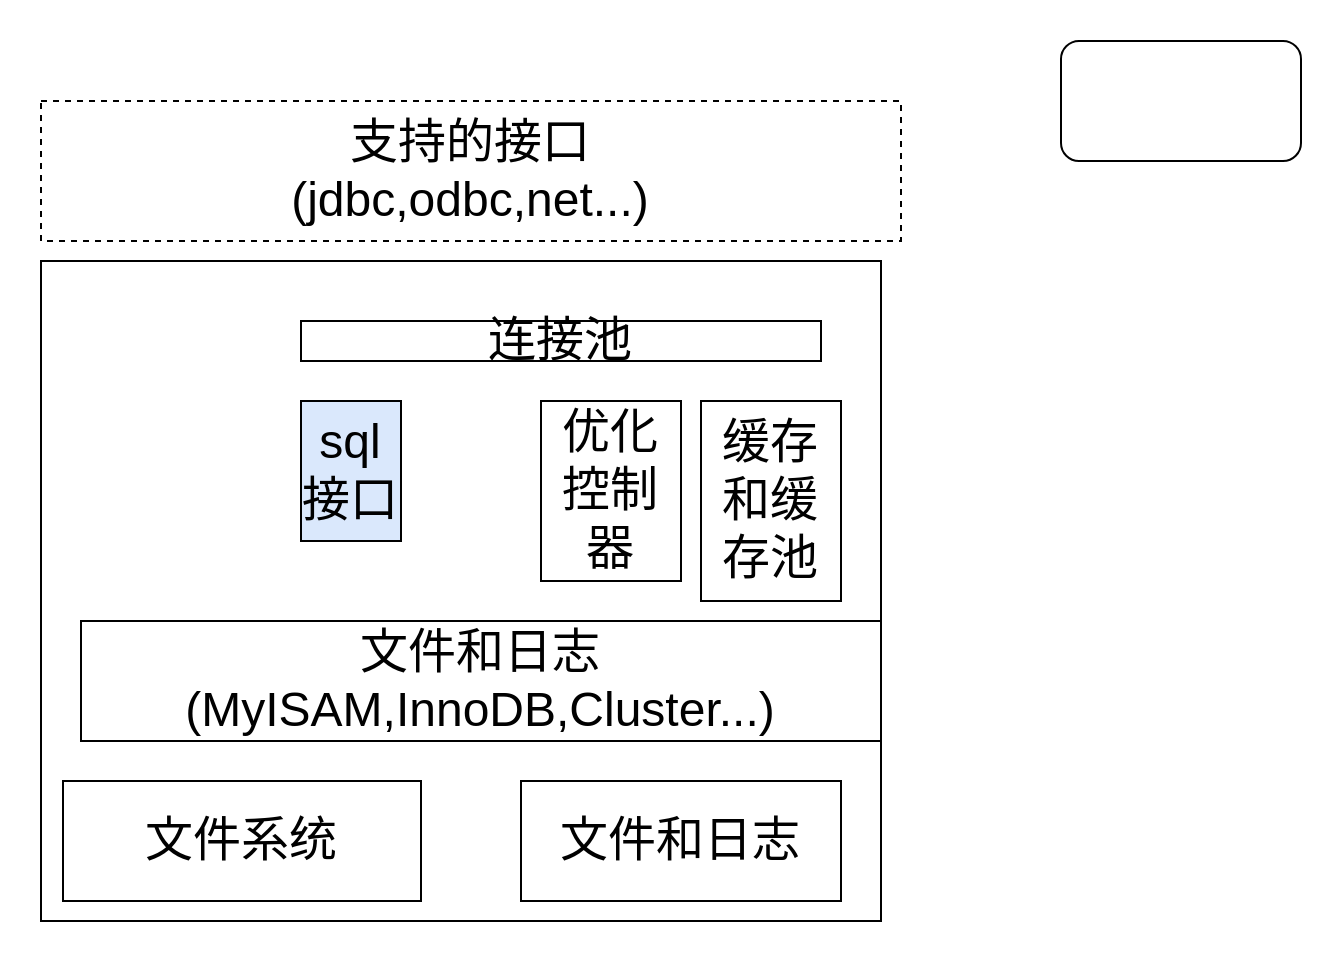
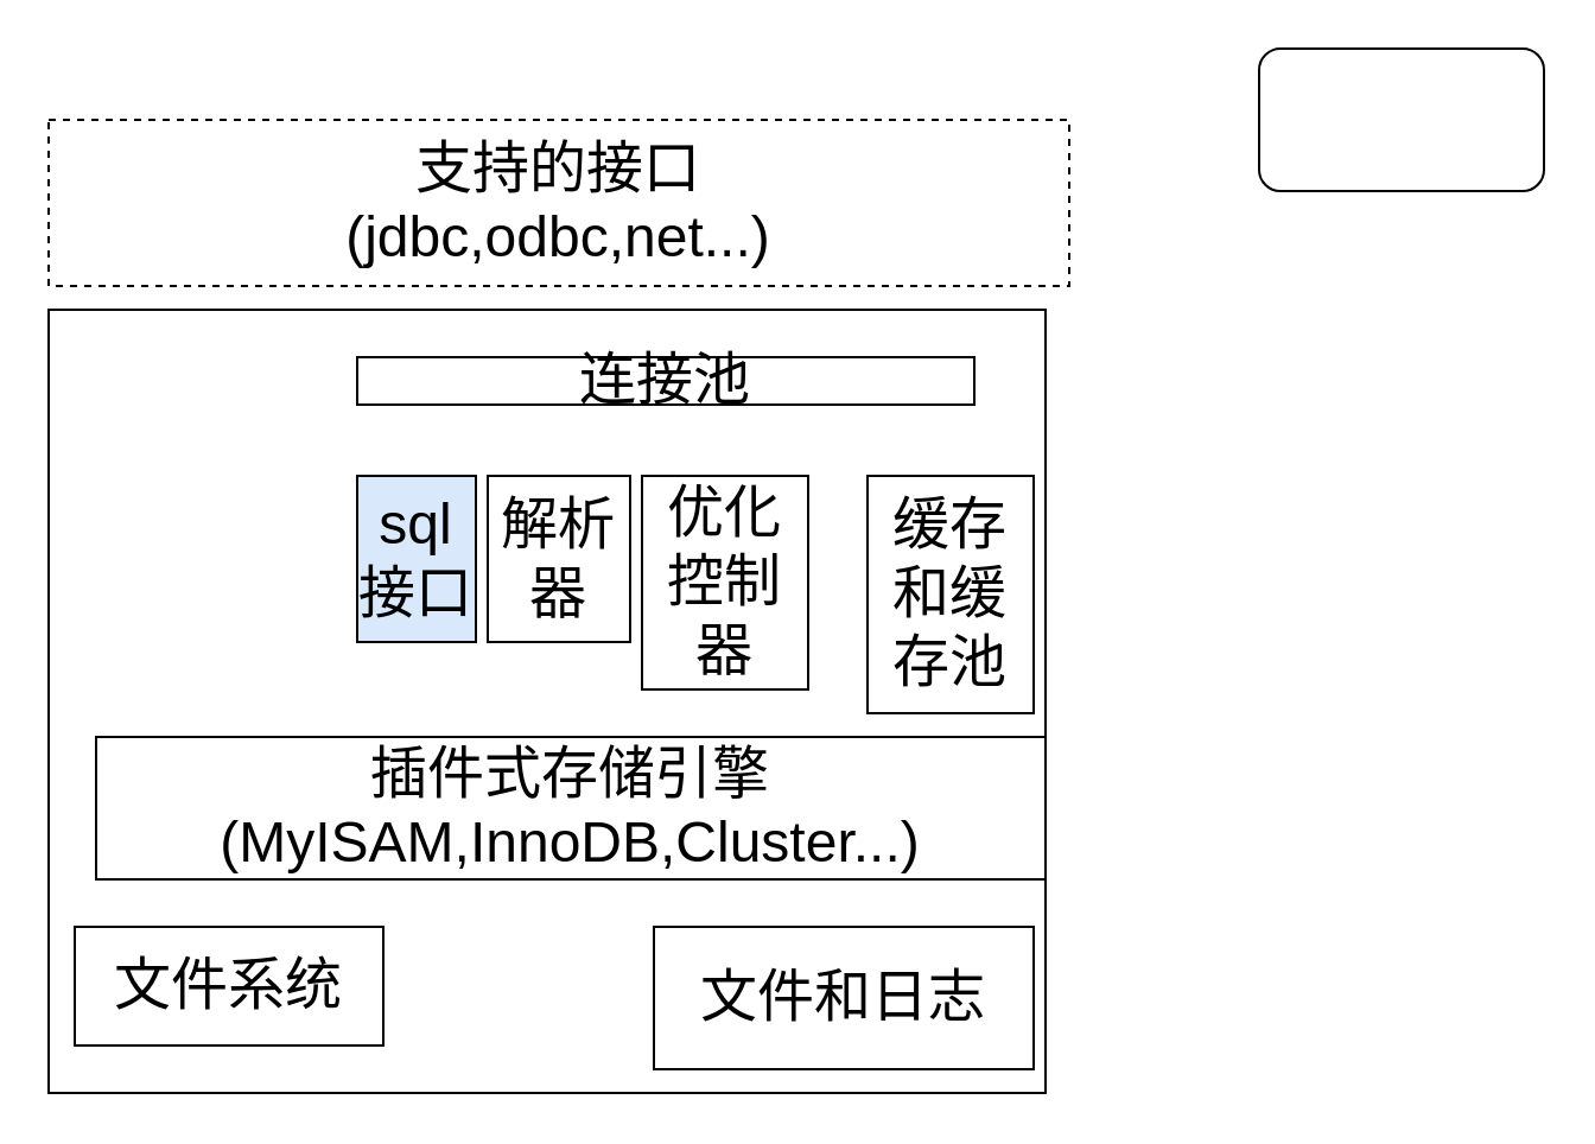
  <mxCell id="0" />
  <mxCell id="1" parent="0" />
  <mxCell id="2" value="" style="group" vertex="1" connectable="0" parent="1"><mxGeometry x="20" y="20" width="630" height="440" as="geometry" /></mxCell>
  <mxCell id="3" value="支持的接口&lt;br&gt;(jdbc,odbc,net...)" style="whiteSpace=wrap;html=1;fontSize=24;dashed=1;" parent="2" vertex="1"><mxGeometry y="30" width="430" height="70" as="geometry" /></mxCell>
  <mxCell id="4" value="" style="whiteSpace=wrap;html=1;fontSize=24;" parent="2" vertex="1"><mxGeometry y="110" width="420" height="330" as="geometry" /></mxCell>
- <mxCell id="5" value="连接池" style="whiteSpace=wrap;html=1;fontSize=24;" parent="2" vertex="1"><mxGeometry x="130" y="140" width="260" height="20" as="geometry" /></mxCell>
+ <mxCell id="5" value="连接池" style="whiteSpace=wrap;html=1;fontSize=24;" parent="2" vertex="1"><mxGeometry x="130" y="130" width="260" height="20" as="geometry" /></mxCell>
  <mxCell id="6" value="sql接口" style="whiteSpace=wrap;html=1;fontSize=24;fillColor=#dae8fc;" parent="2" vertex="1"><mxGeometry x="130" y="180" width="50" height="70" as="geometry" /></mxCell>
+ <mxCell id="7" value="解析器" style="whiteSpace=wrap;html=1;fontSize=24;" parent="2" vertex="1"><mxGeometry x="185" y="180" width="60" height="70" as="geometry" /></mxCell>
  <mxCell id="8" value="优化控制器" style="whiteSpace=wrap;html=1;fontSize=24;" parent="2" vertex="1"><mxGeometry x="250" y="180" width="70" height="90" as="geometry" /></mxCell>
- <mxCell id="9" value="缓存和缓存池" style="whiteSpace=wrap;html=1;fontSize=24;" parent="2" vertex="1"><mxGeometry x="330" y="180" width="70" height="100" as="geometry" /></mxCell>
- <mxCell id="10" value="文件和日志&lt;br&gt;(MyISAM,InnoDB,Cluster...)" style="whiteSpace=wrap;html=1;fontSize=24;" parent="2" vertex="1"><mxGeometry x="20" y="290" width="400" height="60" as="geometry" /></mxCell>
- <mxCell id="11" value="文件系统" style="whiteSpace=wrap;html=1;fontSize=24;" parent="2" vertex="1"><mxGeometry x="11" y="370" width="179" height="60" as="geometry" /></mxCell>
- <mxCell id="12" value="文件和日志" style="whiteSpace=wrap;html=1;fontSize=24;" parent="2" vertex="1"><mxGeometry x="240" y="370" width="160" height="60" as="geometry" /></mxCell>
+ <mxCell id="9" value="缓存和缓存池" style="whiteSpace=wrap;html=1;fontSize=24;" parent="2" vertex="1"><mxGeometry x="345" y="180" width="70" height="100" as="geometry" /></mxCell>
+ <mxCell id="10" value="插件式存储引擎&lt;br&gt;(MyISAM,InnoDB,Cluster...)" style="whiteSpace=wrap;html=1;fontSize=24;" parent="2" vertex="1"><mxGeometry x="20" y="290" width="400" height="60" as="geometry" /></mxCell>
+ <mxCell id="11" value="文件系统" style="whiteSpace=wrap;html=1;fontSize=24;" parent="2" vertex="1"><mxGeometry x="11" y="370" width="130" height="50" as="geometry" /></mxCell>
+ <mxCell id="12" value="文件和日志" style="whiteSpace=wrap;html=1;fontSize=24;" parent="2" vertex="1"><mxGeometry x="255" y="370" width="160" height="60" as="geometry" /></mxCell>
  <mxCell id="13" value="" style="rounded=1;whiteSpace=wrap;html=1;" parent="2" vertex="1"><mxGeometry x="510" width="120" height="60" as="geometry" /></mxCell>
